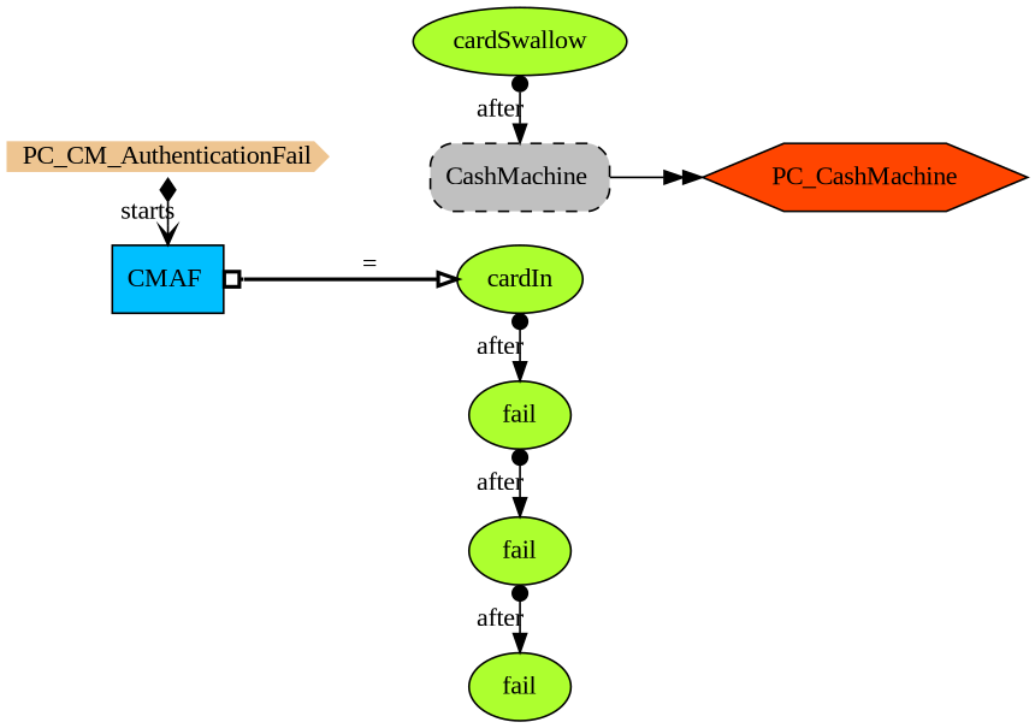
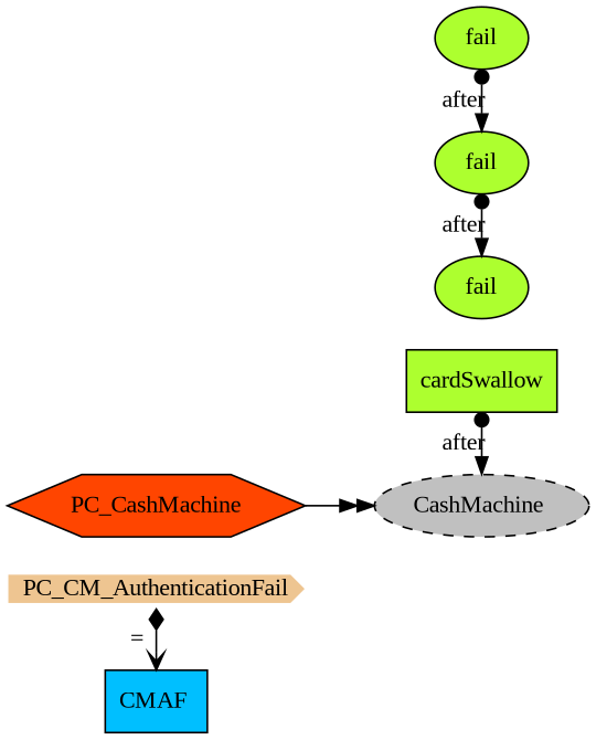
  digraph {
    fontname="Liberation Serif"
    rankdir=LR
    node [fontname="Liberation Serif" shape=ellipse style=filled fillcolor=greenyellow]
    edge [arrowtail=dot dir=both fontname="Liberation Serif"]
    n1 [color=burlywood2 height=.2 label=PC_CM_AuthenticationFail shape=cds width=.2 fillcolor=""]
    n2 [fillcolor=deepskyblue label="CMAF " shape=box]
-   n3 [fillcolor=gray label="CashMachine " shape=rectangle style="rounded,filled,dashed"]
-   n4 [label=cardSwallow]
+   n3 [fillcolor=gray label="CashMachine " style="rounded,filled,dashed"]
+   n4 [label=cardSwallow shape=box]
    n5 [label=fail]
    n6 [label=fail]
    n7 [label=fail]
-   n8 [label=cardIn]
    n9 [fillcolor=orangered label=PC_CashMachine shape=hexagon]
    subgraph sub_1 {
      rank=min
      n1
      n2
    }
    subgraph sub_2 {
      rank=same
      n3
      n4
      n5
      n6
      n7
-     n8
    }
    subgraph sub_3 {
      rank=same
      n3
      n4
      n5
      n6
      n7
    }
    subgraph sub_4 {
      rank=same
      n3
      n4
      n5
      n6
    }
    subgraph sub_5 {
      rank=same
      n3
      n4
      n5
    }
    subgraph sub_6 {
      rank=same
      n3
      n4
    }
    subgraph sub_7 {
      rank=same
      n3
      n4
    }
-   n1 -> n2 [arrowhead=open arrowtail=diamond label=starts]
-   n2 -> n8 [arrowhead=onormal arrowtail=obox label="=" penwidth=2]
-   n3 -> n9 [arrowhead=normalnormal label=" " arrowtail="" dir=""]
+   n1 -> n2 [arrowhead=open arrowtail=diamond label="="]
+   n9 -> n3 [arrowhead=normalnormal label=" " arrowtail="" dir=""]
    n4 -> n3 [label=after]
    n6 -> n5 [label=after]
    n7 -> n6 [label=after]
-   n8 -> n7 [label=after]
  }
